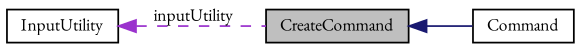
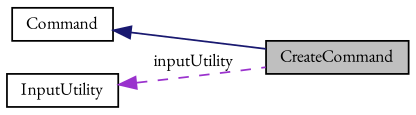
  digraph {
    fontname="EB Garamond"
    rankdir=LR
    node [color=black fillcolor=white fontname="EB Garamond" fontsize=10 shape=record style=filled]
    edge [dir=back fontname="EB Garamond" fontsize=10 labelfontname=Helvetica labelfontsize=10]
    n1 [fillcolor=grey75 fontcolor=black height=0.2 label=CreateCommand width=0.4]
    n2 [height=0.2 label=Command width=0.4]
    n3 [height=0.2 label=InputUtility width=0.4]
-   n1 -> n2 [color=midnightblue style=solid]
+   n2 -> n1 [color=midnightblue style=solid]
    n3 -> n1 [color=darkorchid3 label=" inputUtility" style=dashed]
  }
